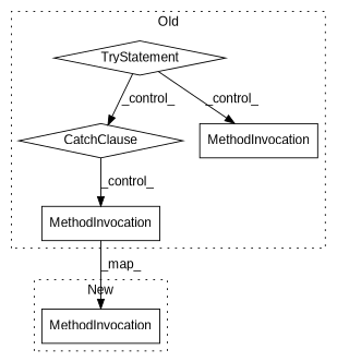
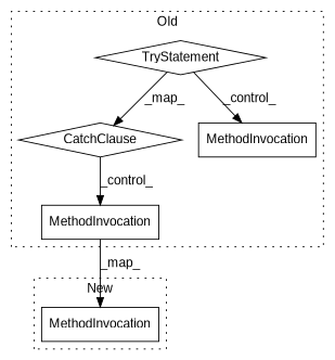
  digraph {
    fontname="Liberation Sans"
    node [a=32 l="13,1" shape=box fontname="Liberation Sans"]
    edge [fontname="Liberation Sans"]
    n1 [a=12 l="7,2" label=CatchClause s="4948,4974" shape=diamond]
    n2 [l=6 label=MethodInvocation s=4934]
    n3 [label=MethodInvocation s="5014,5065"]
    n4 [a=54 l=4 label=TryStatement s=4885 shape=diamond]
    n5 [label=MethodInvocation s="5061,5112"]
    subgraph cluster_1 {
      label=Old
      style=dotted
      n1
      n2
      n3
      n4
    }
    subgraph cluster_2 {
      label=New
      style=dotted
      n5
    }
    n1 -> n3 [label=_control_]
    n3 -> n5 [label=_map_]
-   n4 -> n1 [label=_control_]
+   n4 -> n1 [label=_map_]
    n4 -> n2 [label=_control_]
  }
